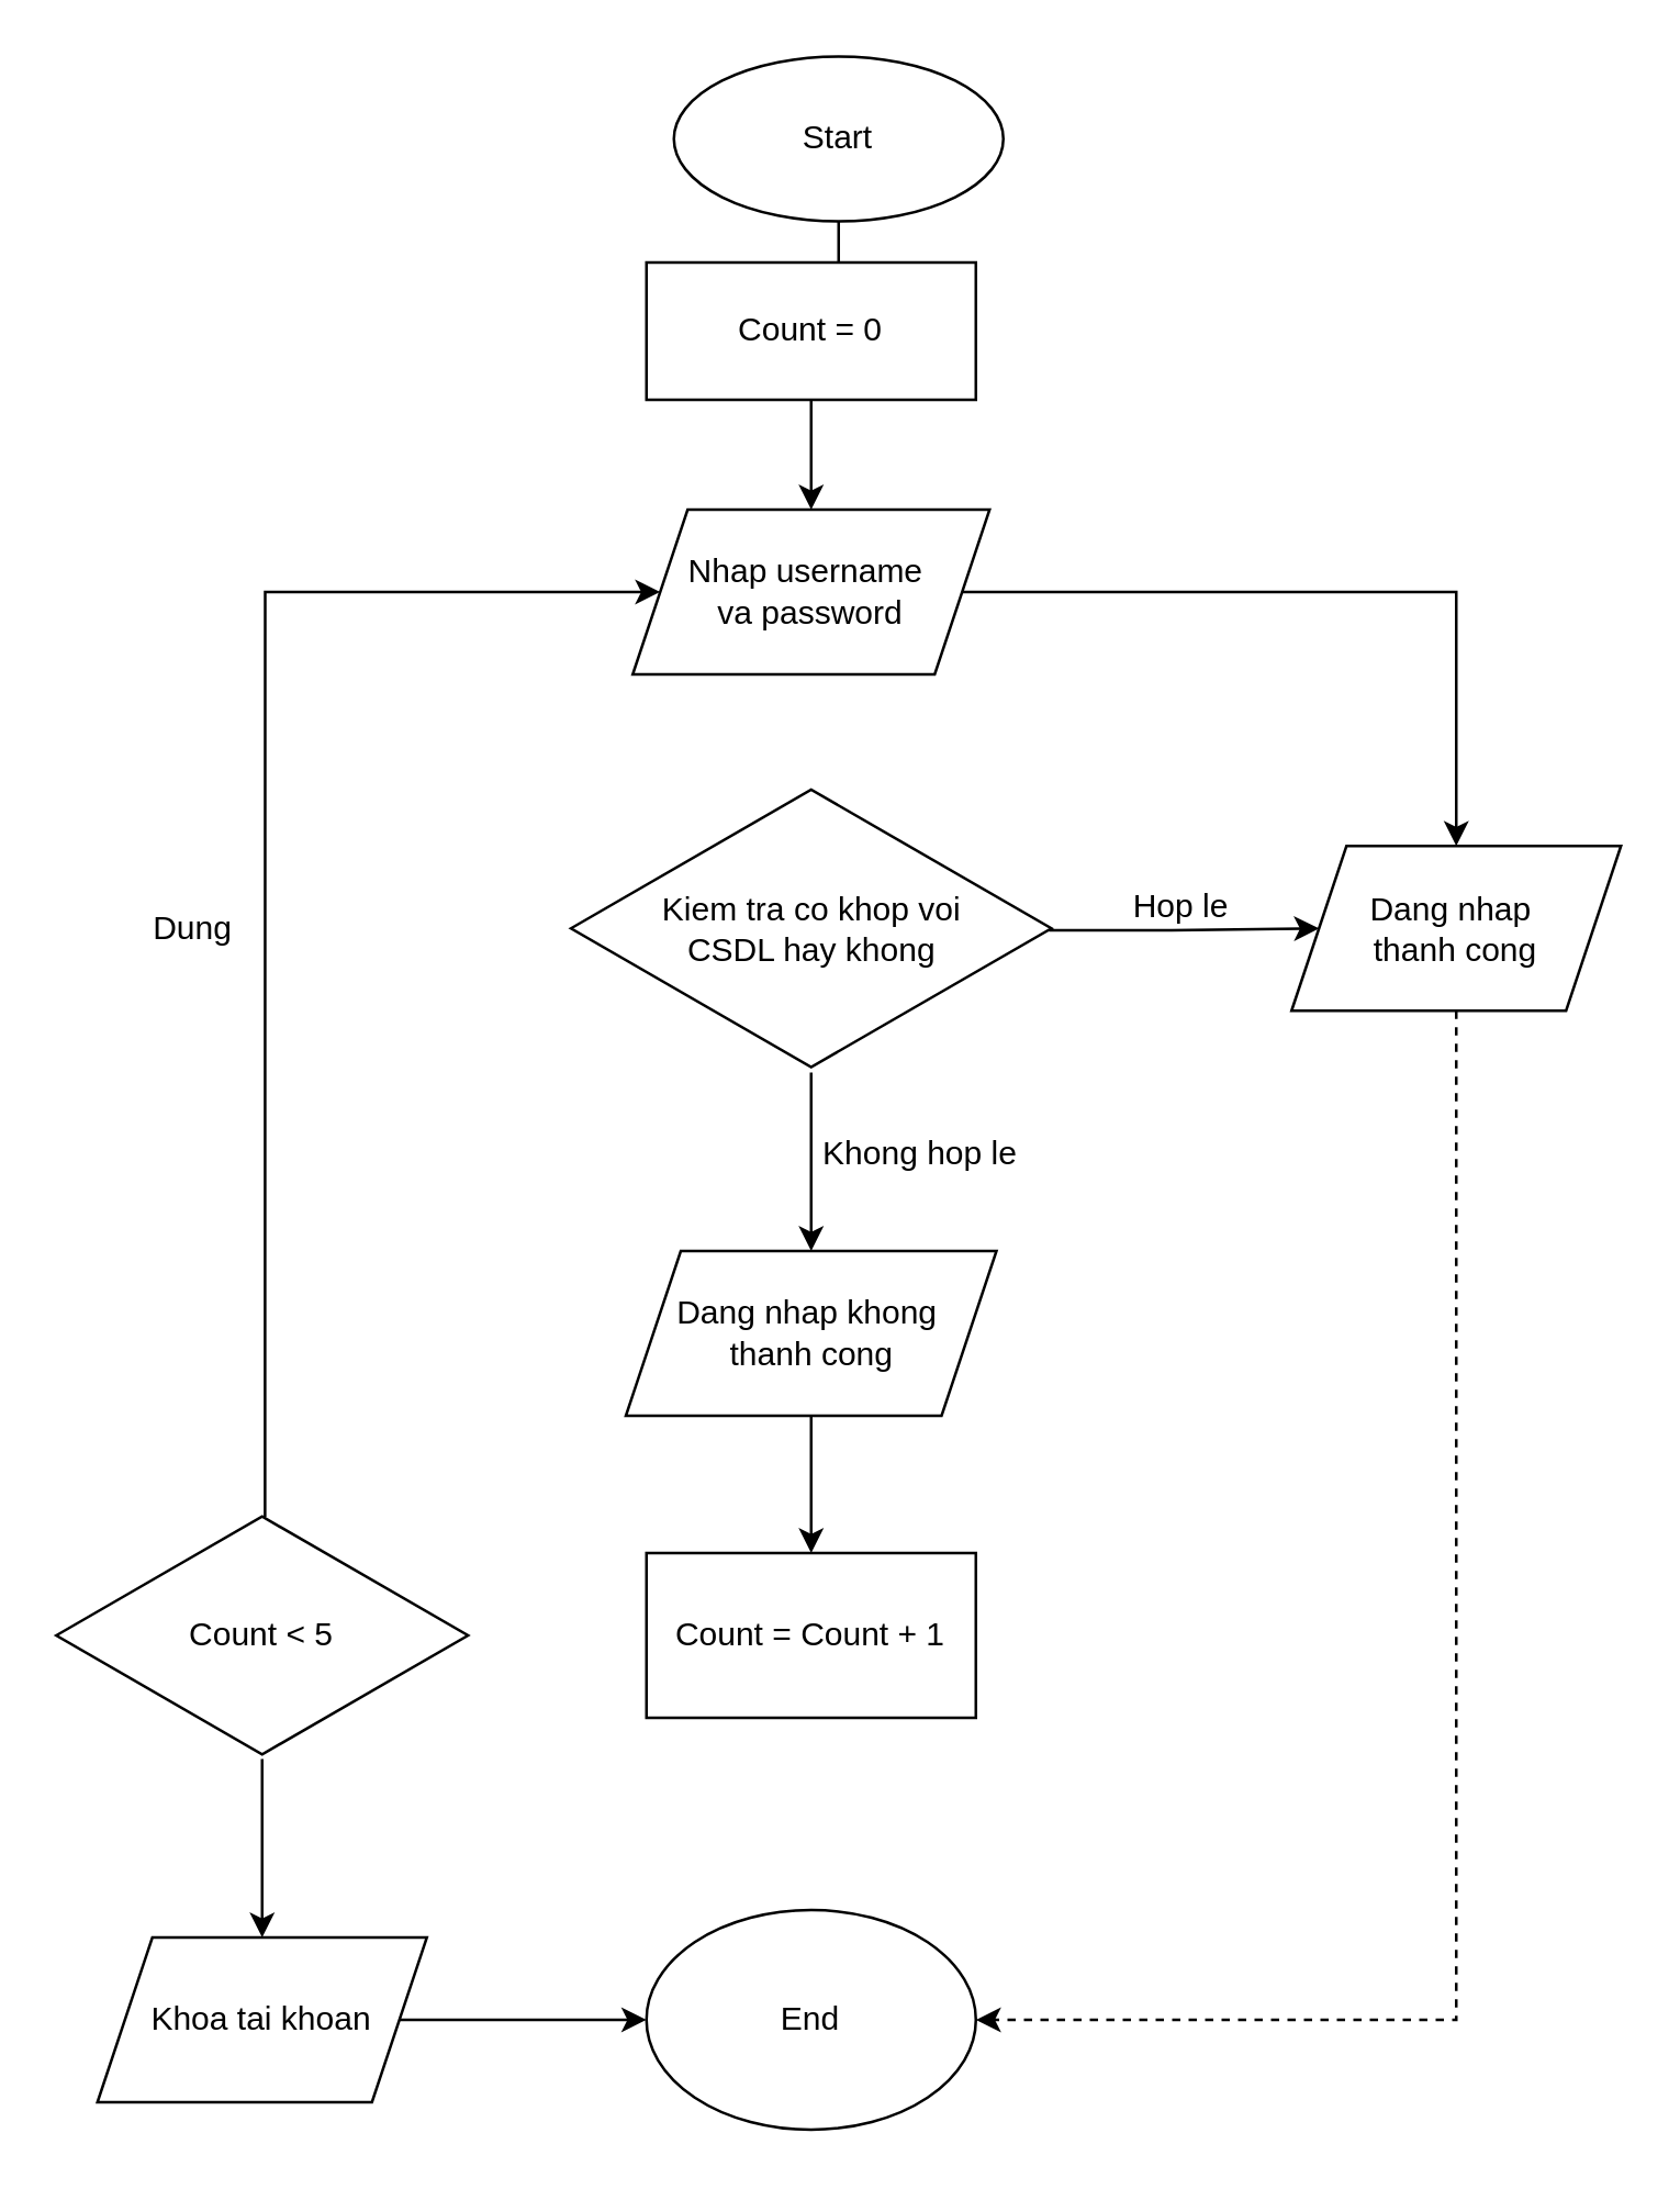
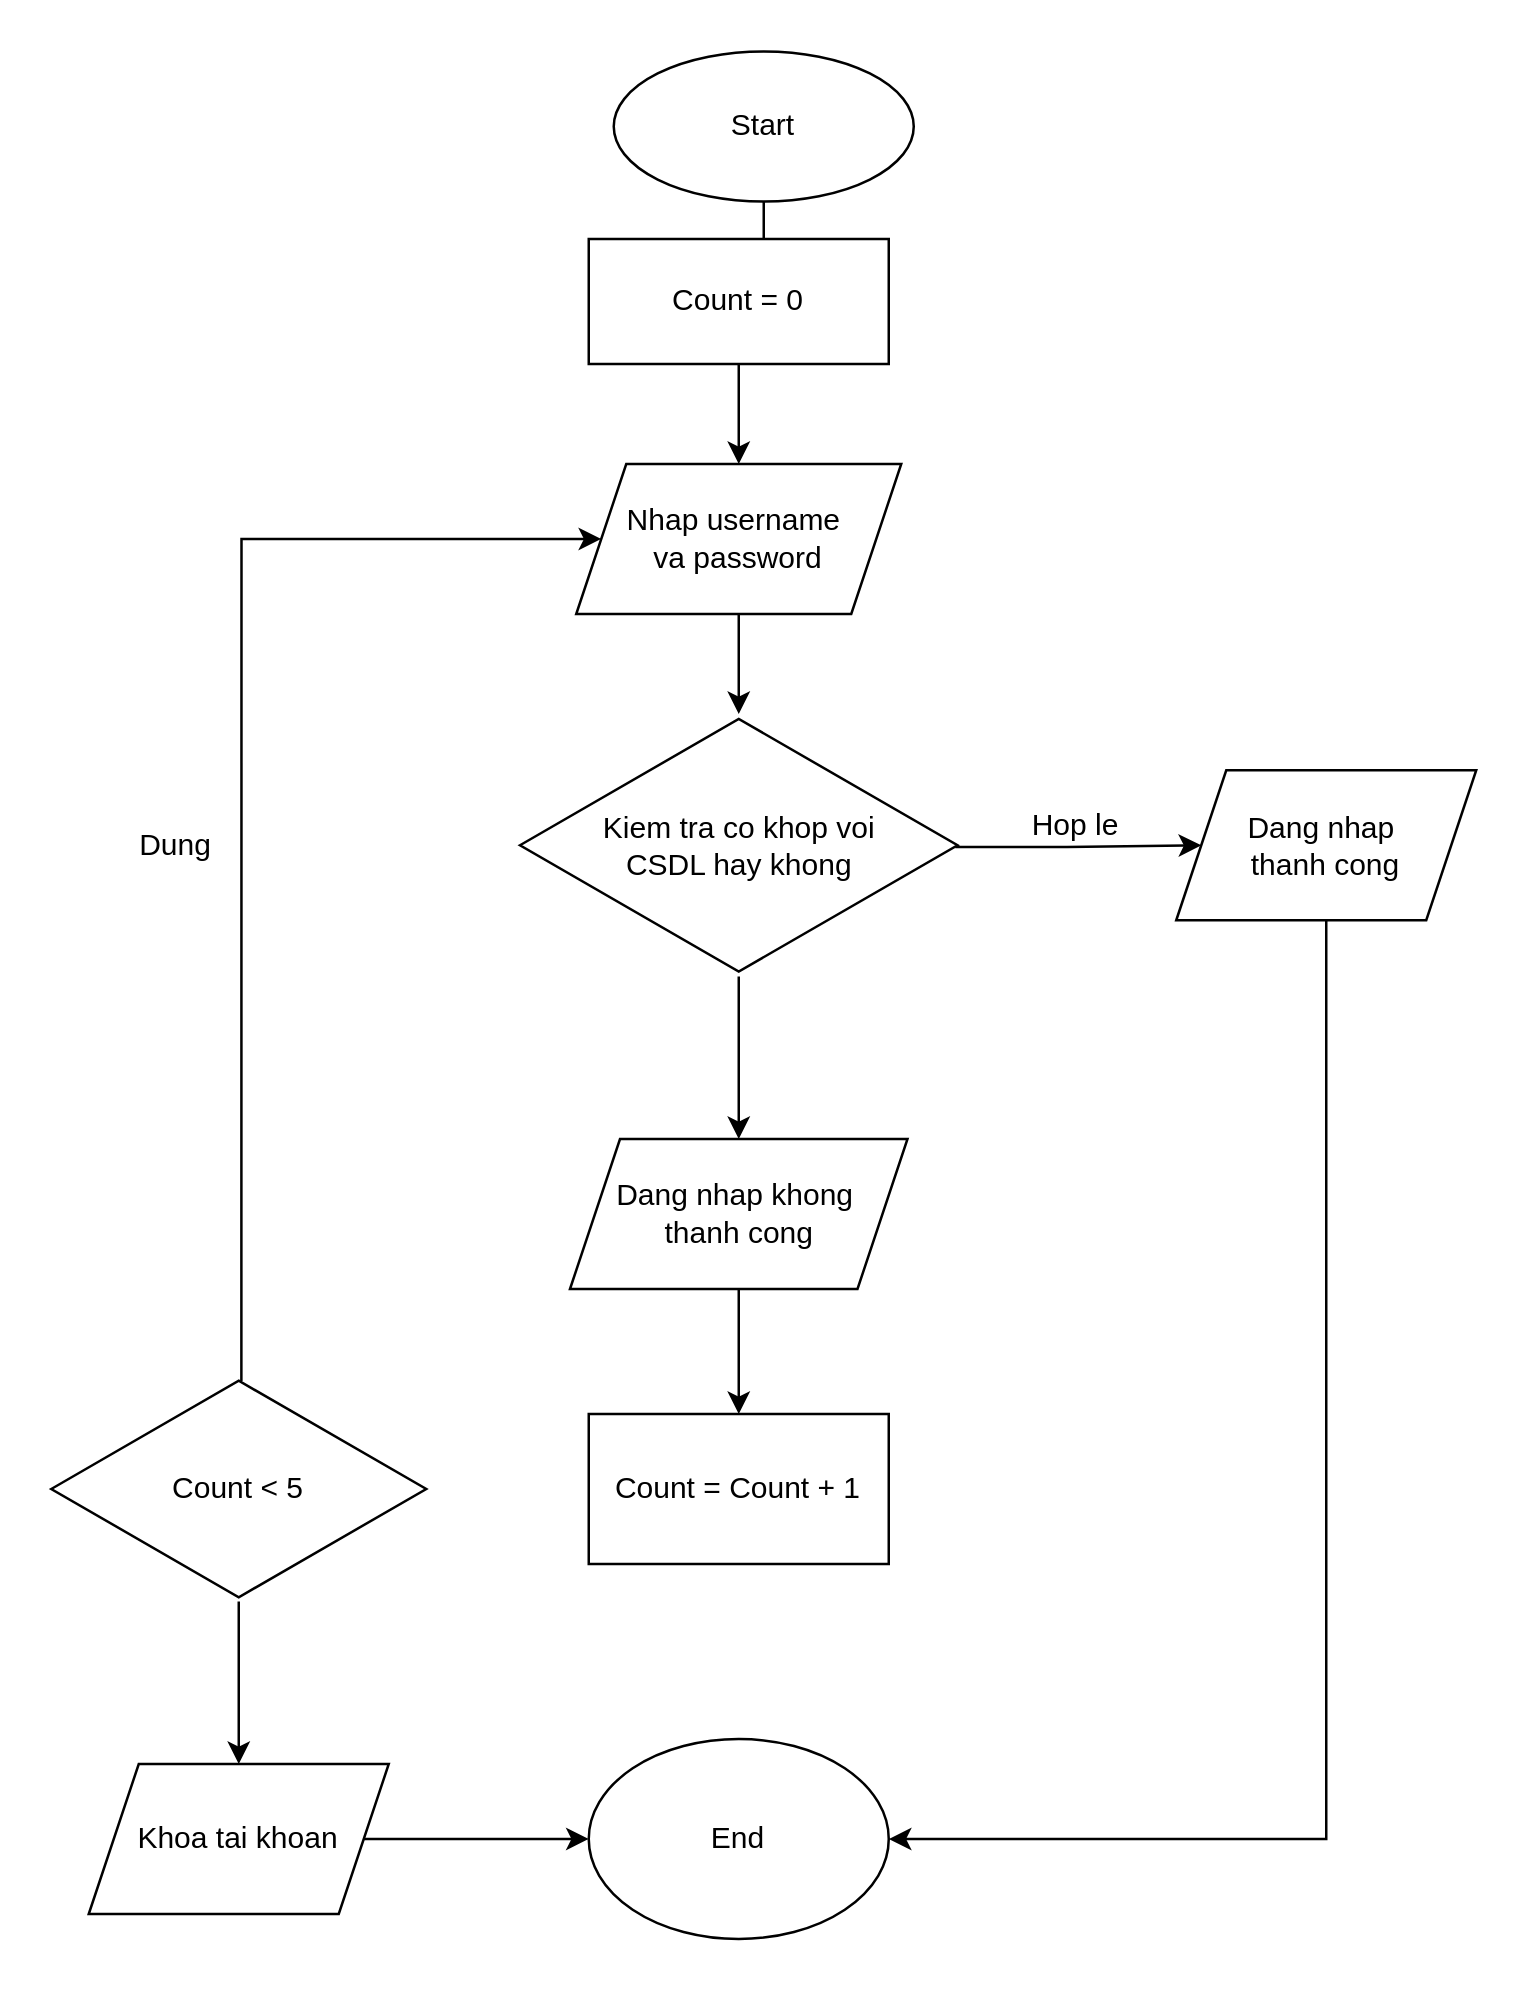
  <mxCell id="0" />
  <mxCell id="1" parent="0" />
  <mxCell id="2" value="" style="edgeStyle=orthogonalEdgeStyle;rounded=0;orthogonalLoop=1;jettySize=auto;html=1;" edge="1" parent="1" source="3" target="18"><mxGeometry relative="1" as="geometry" /></mxCell>
  <mxCell id="3" value="Start" style="ellipse;whiteSpace=wrap;html=1;" vertex="1" parent="1"><mxGeometry x="245" y="20" width="120" height="60" as="geometry" /></mxCell>
- <mxCell id="4" value="" style="edgeStyle=orthogonalEdgeStyle;rounded=0;orthogonalLoop=1;jettySize=auto;html=1;" edge="1" parent="1" source="5" target="10"><mxGeometry relative="1" as="geometry" /></mxCell>
+ <mxCell id="4" value="" style="edgeStyle=orthogonalEdgeStyle;rounded=0;orthogonalLoop=1;jettySize=auto;html=1;" edge="1" parent="1" source="5" target="8"><mxGeometry relative="1" as="geometry" /></mxCell>
  <mxCell id="5" value="Nhap username&amp;nbsp;&lt;div&gt;va password&lt;/div&gt;" style="shape=parallelogram;perimeter=parallelogramPerimeter;whiteSpace=wrap;html=1;fixedSize=1;" vertex="1" parent="1"><mxGeometry x="230" y="185" width="130" height="60" as="geometry" /></mxCell>
  <mxCell id="6" value="" style="edgeStyle=orthogonalEdgeStyle;rounded=0;orthogonalLoop=1;jettySize=auto;html=1;entryX=0;entryY=0.5;entryDx=0;entryDy=0;exitX=0.995;exitY=0.507;exitDx=0;exitDy=0;exitPerimeter=0;" edge="1" parent="1" source="8" target="10"><mxGeometry relative="1" as="geometry"><mxPoint x="372.5" y="337.5" as="sourcePoint" /><mxPoint x="470" y="337.5" as="targetPoint" /></mxGeometry></mxCell>
  <mxCell id="7" style="edgeStyle=orthogonalEdgeStyle;rounded=0;orthogonalLoop=1;jettySize=auto;html=1;entryX=0.5;entryY=0;entryDx=0;entryDy=0;" edge="1" parent="1" source="8" target="14"><mxGeometry relative="1" as="geometry" /></mxCell>
  <mxCell id="8" value="Kiem tra co khop voi&lt;div&gt;CSDL hay khong&lt;/div&gt;" style="html=1;whiteSpace=wrap;aspect=fixed;shape=isoRectangle;" vertex="1" parent="1"><mxGeometry x="207.5" y="285" width="175" height="105" as="geometry" /></mxCell>
- <mxCell id="9" style="edgeStyle=orthogonalEdgeStyle;rounded=0;orthogonalLoop=1;jettySize=auto;html=1;entryX=1;entryY=0.5;entryDx=0;entryDy=0;exitX=0.5;exitY=1;exitDx=0;exitDy=0;dashed=1;" edge="1" parent="1" source="10" target="25"><mxGeometry relative="1" as="geometry"><mxPoint x="530" y="755" as="targetPoint" /><Array as="points"><mxPoint x="530" y="735" /></Array></mxGeometry></mxCell>
+ <mxCell id="9" style="edgeStyle=orthogonalEdgeStyle;rounded=0;orthogonalLoop=1;jettySize=auto;html=1;entryX=1;entryY=0.5;entryDx=0;entryDy=0;exitX=0.5;exitY=1;exitDx=0;exitDy=0;" edge="1" parent="1" source="10" target="25"><mxGeometry relative="1" as="geometry"><mxPoint x="530" y="755" as="targetPoint" /><Array as="points"><mxPoint x="530" y="735" /></Array></mxGeometry></mxCell>
  <mxCell id="10" value="Dang nhap&amp;nbsp;&lt;div&gt;thanh cong&lt;/div&gt;" style="shape=parallelogram;perimeter=parallelogramPerimeter;whiteSpace=wrap;html=1;fixedSize=1;" vertex="1" parent="1"><mxGeometry x="470" y="307.5" width="120" height="60" as="geometry" /></mxCell>
  <mxCell id="11" value="Hop le" style="text;html=1;align=center;verticalAlign=middle;whiteSpace=wrap;rounded=0;" vertex="1" parent="1"><mxGeometry x="400" y="315" width="60" height="30" as="geometry" /></mxCell>
  <mxCell id="12" value="Count = Count + 1" style="rounded=0;whiteSpace=wrap;html=1;" vertex="1" parent="1"><mxGeometry x="235" y="565" width="120" height="60" as="geometry" /></mxCell>
  <mxCell id="13" value="" style="edgeStyle=orthogonalEdgeStyle;rounded=0;orthogonalLoop=1;jettySize=auto;html=1;" edge="1" parent="1" source="14" target="12"><mxGeometry relative="1" as="geometry" /></mxCell>
  <mxCell id="14" value="Dang nhap khong&amp;nbsp;&lt;div&gt;thanh cong&lt;/div&gt;" style="shape=parallelogram;perimeter=parallelogramPerimeter;whiteSpace=wrap;html=1;fixedSize=1;" vertex="1" parent="1"><mxGeometry x="227.5" y="455" width="135" height="60" as="geometry" /></mxCell>
- <mxCell id="15" value="Khong hop le" style="text;html=1;align=center;verticalAlign=middle;whiteSpace=wrap;rounded=0;" vertex="1" parent="1"><mxGeometry x="280" y="405" width="110" height="30" as="geometry" /></mxCell>
  <mxCell id="16" style="edgeStyle=orthogonalEdgeStyle;rounded=0;orthogonalLoop=1;jettySize=auto;html=1;exitX=0.5;exitY=1;exitDx=0;exitDy=0;" edge="1" parent="1" source="3" target="3"><mxGeometry relative="1" as="geometry" /></mxCell>
  <mxCell id="17" value="" style="edgeStyle=orthogonalEdgeStyle;rounded=0;orthogonalLoop=1;jettySize=auto;html=1;" edge="1" parent="1" source="18" target="5"><mxGeometry relative="1" as="geometry" /></mxCell>
  <mxCell id="18" value="Count = 0" style="rounded=0;whiteSpace=wrap;html=1;" vertex="1" parent="1"><mxGeometry x="235" y="95" width="120" height="50" as="geometry" /></mxCell>
  <mxCell id="19" style="edgeStyle=orthogonalEdgeStyle;rounded=0;orthogonalLoop=1;jettySize=auto;html=1;entryX=0;entryY=0.5;entryDx=0;entryDy=0;exitX=0.507;exitY=0.02;exitDx=0;exitDy=0;exitPerimeter=0;" edge="1" parent="1" source="21" target="5"><mxGeometry relative="1" as="geometry"><Array as="points"><mxPoint x="96" y="215" /></Array></mxGeometry></mxCell>
  <mxCell id="20" value="" style="edgeStyle=orthogonalEdgeStyle;rounded=0;orthogonalLoop=1;jettySize=auto;html=1;" edge="1" parent="1" source="21" target="24"><mxGeometry relative="1" as="geometry" /></mxCell>
  <mxCell id="21" value="Count &amp;lt; 5" style="html=1;whiteSpace=wrap;aspect=fixed;shape=isoRectangle;" vertex="1" parent="1"><mxGeometry x="20" y="550" width="150" height="90" as="geometry" /></mxCell>
  <mxCell id="22" value="Dung" style="text;html=1;align=center;verticalAlign=middle;whiteSpace=wrap;rounded=0;" vertex="1" parent="1"><mxGeometry x="40" y="322.5" width="60" height="30" as="geometry" /></mxCell>
  <mxCell id="23" value="" style="edgeStyle=orthogonalEdgeStyle;rounded=0;orthogonalLoop=1;jettySize=auto;html=1;" edge="1" parent="1" source="24" target="25"><mxGeometry relative="1" as="geometry" /></mxCell>
  <mxCell id="24" value="Khoa tai khoan" style="shape=parallelogram;perimeter=parallelogramPerimeter;whiteSpace=wrap;html=1;fixedSize=1;" vertex="1" parent="1"><mxGeometry x="35" y="705" width="120" height="60" as="geometry" /></mxCell>
  <mxCell id="25" value="End" style="ellipse;whiteSpace=wrap;html=1;" vertex="1" parent="1"><mxGeometry x="235" y="695" width="120" height="80" as="geometry" /></mxCell>
